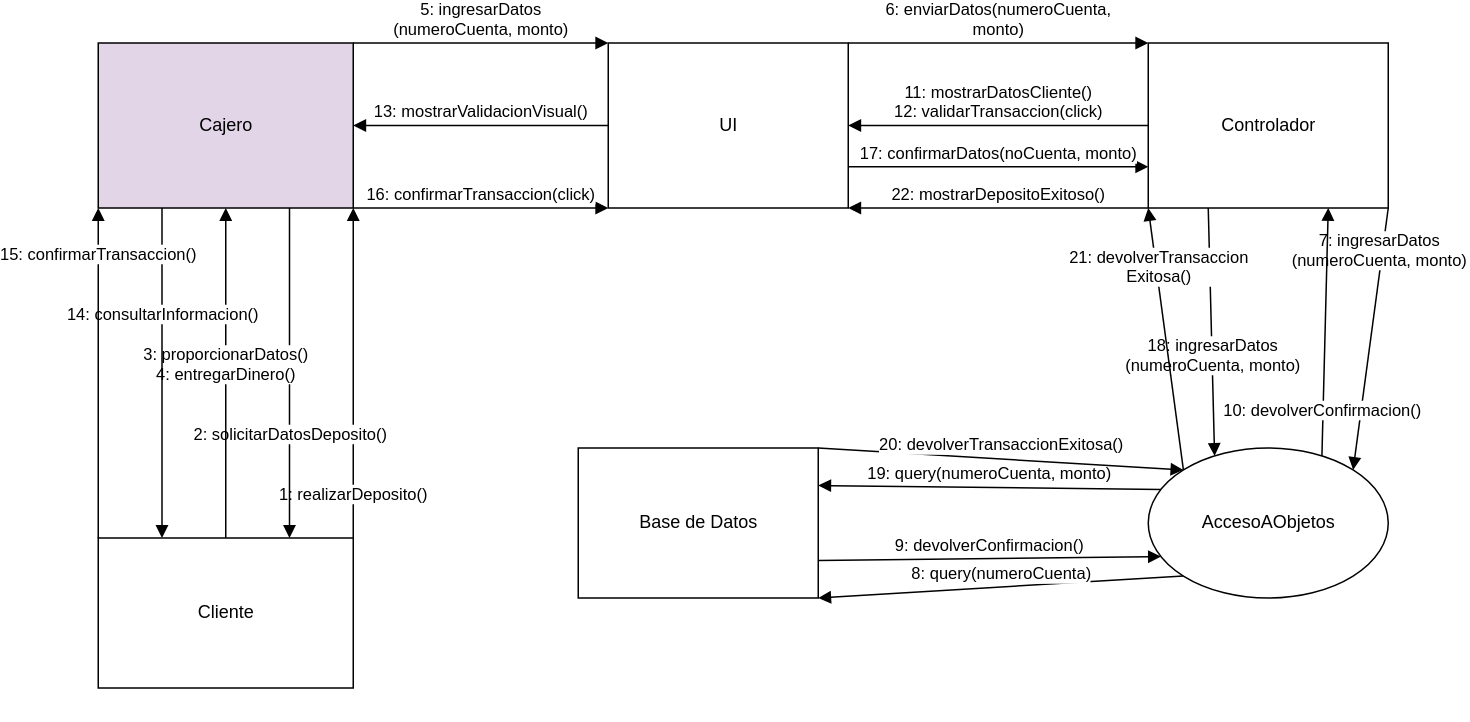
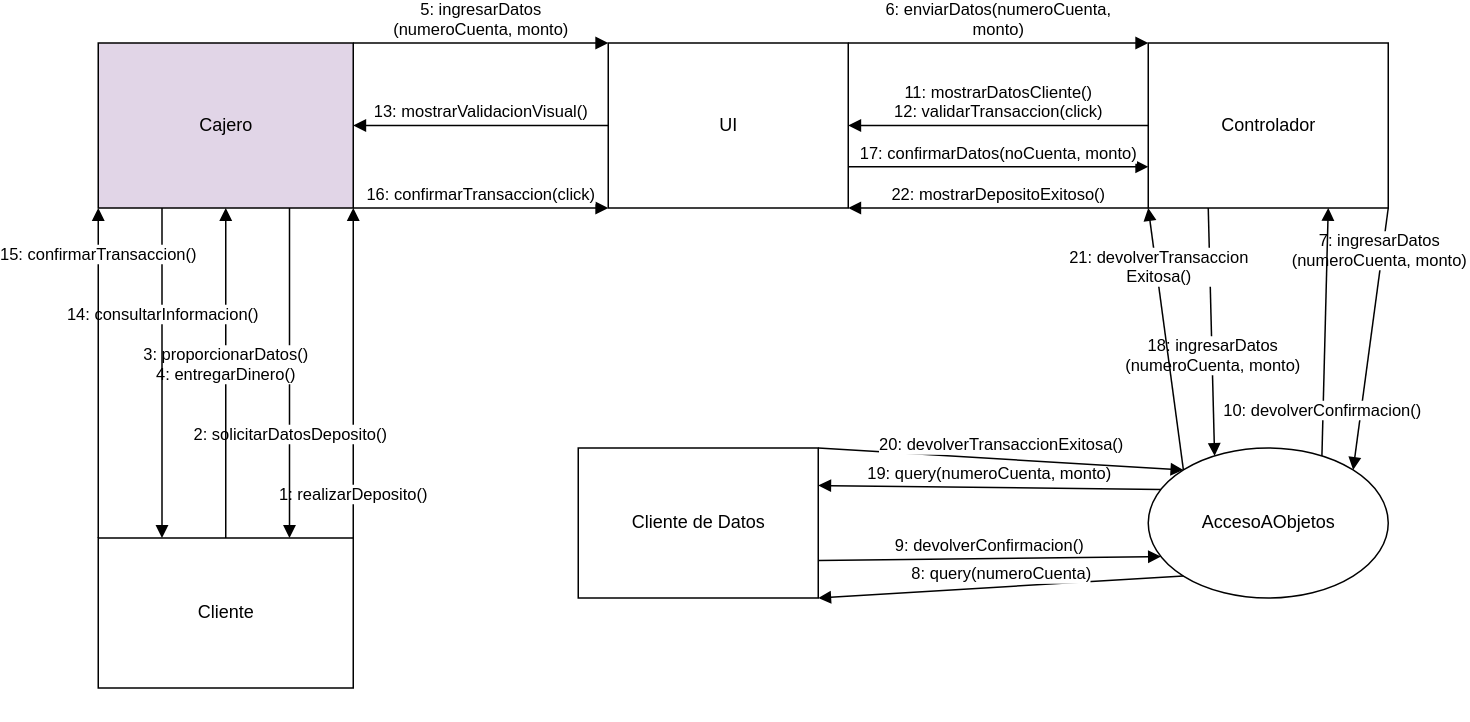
  <mxCell id="0" style=";html=1;" />
  <mxCell id="1" style=";html=1;" parent="0" />
  <mxCell id="2" value="Cajero" style="html=1;fillColor=#e1d5e7;" parent="1" vertex="1"><mxGeometry x="20" y="20" width="170" height="110" as="geometry" /></mxCell>
  <mxCell id="3" value="UI" style="html=1;" parent="1" vertex="1"><mxGeometry x="360" y="20" width="160" height="110" as="geometry" /></mxCell>
  <mxCell id="4" value="Controlador" style="html=1;" parent="1" vertex="1"><mxGeometry x="720" y="20" width="160" height="110" as="geometry" /></mxCell>
  <mxCell id="5" value="AccesoAObjetos" style="ellipse;html=1;" parent="1" vertex="1"><mxGeometry x="720" y="290" width="160" height="100" as="geometry" /></mxCell>
- <mxCell id="6" value="Base de Datos" style="html=1;" parent="1" vertex="1"><mxGeometry x="340" y="290" width="160" height="100" as="geometry" /></mxCell>
+ <mxCell id="6" value="Cliente de Datos" style="html=1;" parent="1" vertex="1"><mxGeometry x="340" y="290" width="160" height="100" as="geometry" /></mxCell>
  <mxCell id="7" value="5: ingresarDatos&lt;br&gt;(numeroCuenta, monto)" style="html=1;verticalAlign=bottom;endArrow=block;exitX=1;exitY=0;exitDx=0;exitDy=0;entryX=0;entryY=0;entryDx=0;entryDy=0;" parent="1" source="2" target="3" edge="1"><mxGeometry width="80" relative="1" as="geometry"><mxPoint x="480" y="110" as="sourcePoint" /><mxPoint x="560" y="110" as="targetPoint" /></mxGeometry></mxCell>
  <mxCell id="8" value="6: enviarDatos(numeroCuenta,&lt;br&gt;monto)" style="html=1;verticalAlign=bottom;endArrow=block;exitX=1;exitY=0;exitDx=0;exitDy=0;entryX=0;entryY=0;entryDx=0;entryDy=0;" parent="1" source="3" target="4" edge="1"><mxGeometry width="80" relative="1" as="geometry"><mxPoint x="519" y="55" as="sourcePoint" /><mxPoint x="719" y="55" as="targetPoint" /></mxGeometry></mxCell>
  <mxCell id="9" value="7: ingresarDatos&lt;br&gt;(numeroCuenta, monto)" style="html=1;verticalAlign=bottom;endArrow=block;exitX=1;exitY=1;exitDx=0;exitDy=0;entryX=1;entryY=0;entryDx=0;entryDy=0;" parent="1" source="4" target="5" edge="1"><mxGeometry x="-0.5" width="80" relative="1" as="geometry"><mxPoint x="750" y="120" as="sourcePoint" /><mxPoint x="830" y="120" as="targetPoint" /><mxPoint as="offset" /></mxGeometry></mxCell>
  <mxCell id="10" value="8: query(numeroCuenta)" style="html=1;verticalAlign=bottom;endArrow=block;exitX=0;exitY=1;exitDx=0;exitDy=0;entryX=1;entryY=1;entryDx=0;entryDy=0;" parent="1" source="5" target="6" edge="1"><mxGeometry width="80" relative="1" as="geometry"><mxPoint x="550" y="370" as="sourcePoint" /><mxPoint x="630" y="370" as="targetPoint" /></mxGeometry></mxCell>
  <mxCell id="11" value="9: devolverConfirmacion()" style="html=1;verticalAlign=bottom;endArrow=block;exitX=1;exitY=0.75;exitDx=0;exitDy=0;entryX=0;entryY=0.75;entryDx=0;entryDy=0;" parent="1" source="6" target="5" edge="1"><mxGeometry width="80" relative="1" as="geometry"><mxPoint x="550" y="310" as="sourcePoint" /><mxPoint x="630" y="310" as="targetPoint" /></mxGeometry></mxCell>
  <mxCell id="12" value="10: devolverConfirmacion()" style="html=1;verticalAlign=bottom;endArrow=block;entryX=0.75;entryY=1;entryDx=0;entryDy=0;exitX=0.75;exitY=0;exitDx=0;exitDy=0;" parent="1" source="5" target="4" edge="1"><mxGeometry x="-0.75" width="80" relative="1" as="geometry"><mxPoint x="760" y="290" as="sourcePoint" /><mxPoint x="580" y="170" as="targetPoint" /><mxPoint as="offset" /></mxGeometry></mxCell>
  <mxCell id="13" value="11: mostrarDatosCliente()&lt;br&gt;12: validarTransaccion(click)" style="html=1;verticalAlign=bottom;endArrow=block;entryX=1;entryY=0.5;entryDx=0;entryDy=0;" parent="1" source="4" target="3" edge="1"><mxGeometry width="80" relative="1" as="geometry"><mxPoint x="500" y="170" as="sourcePoint" /><mxPoint x="580" y="170" as="targetPoint" /></mxGeometry></mxCell>
  <mxCell id="14" value="Cliente" style="html=1;" parent="1" vertex="1"><mxGeometry x="20" y="350" width="170" height="100" as="geometry" /></mxCell>
  <mxCell id="15" value="1: realizarDeposito()" style="html=1;verticalAlign=bottom;endArrow=block;exitX=1;exitY=0;exitDx=0;exitDy=0;entryX=1;entryY=1;entryDx=0;entryDy=0;" parent="1" source="14" target="2" edge="1"><mxGeometry x="-0.818" width="80" relative="1" as="geometry"><mxPoint x="200" y="30" as="sourcePoint" /><mxPoint x="280" y="30" as="targetPoint" /><mxPoint as="offset" /></mxGeometry></mxCell>
  <mxCell id="16" value="2: solicitarDatosDeposito()" style="html=1;verticalAlign=bottom;endArrow=block;exitX=0.75;exitY=1;exitDx=0;exitDy=0;entryX=0.75;entryY=0;entryDx=0;entryDy=0;" parent="1" source="2" target="14" edge="1"><mxGeometry x="0.455" width="80" relative="1" as="geometry"><mxPoint x="200" y="30" as="sourcePoint" /><mxPoint x="280" y="30" as="targetPoint" /><mxPoint as="offset" /></mxGeometry></mxCell>
  <mxCell id="17" value="3: proporcionarDatos()&lt;br&gt;4: entregarDinero()" style="html=1;verticalAlign=bottom;endArrow=block;entryX=0.5;entryY=1;entryDx=0;entryDy=0;exitX=0.5;exitY=0;exitDx=0;exitDy=0;" parent="1" source="14" target="2" edge="1"><mxGeometry x="-0.091" width="80" relative="1" as="geometry"><mxPoint x="200" y="30" as="sourcePoint" /><mxPoint x="280" y="30" as="targetPoint" /><mxPoint as="offset" /></mxGeometry></mxCell>
  <mxCell id="18" value="17: confirmarDatos(noCuenta, monto)" style="html=1;verticalAlign=bottom;endArrow=block;entryX=0;entryY=0.75;entryDx=0;entryDy=0;exitX=1;exitY=0.75;exitDx=0;exitDy=0;" parent="1" source="3" target="4" edge="1"><mxGeometry width="80" relative="1" as="geometry"><mxPoint x="700" y="190" as="sourcePoint" /><mxPoint x="550" y="150" as="targetPoint" /></mxGeometry></mxCell>
  <mxCell id="19" value="13: mostrarValidacionVisual()" style="html=1;verticalAlign=bottom;endArrow=block;entryX=1;entryY=0.5;entryDx=0;entryDy=0;exitX=0;exitY=0.5;exitDx=0;exitDy=0;" parent="1" source="3" target="2" edge="1"><mxGeometry width="80" relative="1" as="geometry"><mxPoint x="420" y="230" as="sourcePoint" /><mxPoint x="500" y="230" as="targetPoint" /></mxGeometry></mxCell>
  <mxCell id="20" value="14: consultarInformacion()" style="html=1;verticalAlign=bottom;endArrow=block;exitX=0.25;exitY=1;exitDx=0;exitDy=0;entryX=0.25;entryY=0;entryDx=0;entryDy=0;" parent="1" source="2" target="14" edge="1"><mxGeometry x="-0.273" width="80" relative="1" as="geometry"><mxPoint x="270" y="230" as="sourcePoint" /><mxPoint x="350" y="230" as="targetPoint" /><mxPoint as="offset" /></mxGeometry></mxCell>
  <mxCell id="21" value="15: confirmarTransaccion()" style="html=1;verticalAlign=bottom;endArrow=block;exitX=0;exitY=0;exitDx=0;exitDy=0;entryX=0;entryY=1;entryDx=0;entryDy=0;" parent="1" source="14" target="2" edge="1"><mxGeometry x="0.636" width="80" relative="1" as="geometry"><mxPoint x="270" y="230" as="sourcePoint" /><mxPoint x="350" y="230" as="targetPoint" /><mxPoint as="offset" /></mxGeometry></mxCell>
  <mxCell id="22" value="16: confirmarTransaccion(click)" style="html=1;verticalAlign=bottom;endArrow=block;exitX=1;exitY=1;exitDx=0;exitDy=0;entryX=0;entryY=1;entryDx=0;entryDy=0;" parent="1" source="2" target="3" edge="1"><mxGeometry width="80" relative="1" as="geometry"><mxPoint x="270" y="200" as="sourcePoint" /><mxPoint x="350" y="200" as="targetPoint" /></mxGeometry></mxCell>
  <mxCell id="23" value="18: ingresarDatos&lt;br&gt;(numeroCuenta, monto)" style="html=1;verticalAlign=bottom;endArrow=block;exitX=0.25;exitY=1;exitDx=0;exitDy=0;entryX=0.25;entryY=0;entryDx=0;entryDy=0;" parent="1" source="4" target="5" edge="1"><mxGeometry x="0.375" width="80" relative="1" as="geometry"><mxPoint x="670" y="200" as="sourcePoint" /><mxPoint x="750" y="200" as="targetPoint" /><mxPoint as="offset" /></mxGeometry></mxCell>
  <mxCell id="24" value="19: query(numeroCuenta, monto)" style="html=1;verticalAlign=bottom;endArrow=block;exitX=0;exitY=0.25;exitDx=0;exitDy=0;entryX=1;entryY=0.25;entryDx=0;entryDy=0;" parent="1" source="5" target="6" edge="1"><mxGeometry width="80" relative="1" as="geometry"><mxPoint x="670" y="200" as="sourcePoint" /><mxPoint x="750" y="200" as="targetPoint" /></mxGeometry></mxCell>
  <mxCell id="25" value="20: devolverTransaccionExitosa()" style="html=1;verticalAlign=bottom;endArrow=block;exitX=1;exitY=0;exitDx=0;exitDy=0;entryX=0;entryY=0;entryDx=0;entryDy=0;" parent="1" source="6" target="5" edge="1"><mxGeometry width="80" relative="1" as="geometry"><mxPoint x="670" y="200" as="sourcePoint" /><mxPoint x="750" y="200" as="targetPoint" /></mxGeometry></mxCell>
  <mxCell id="26" value="21: devolverTransaccion&lt;br&gt;Exitosa()" style="html=1;verticalAlign=bottom;endArrow=block;exitX=0;exitY=0;exitDx=0;exitDy=0;entryX=0;entryY=1;entryDx=0;entryDy=0;" parent="1" source="5" target="4" edge="1"><mxGeometry x="0.375" width="80" relative="1" as="geometry"><mxPoint x="670" y="200" as="sourcePoint" /><mxPoint x="750" y="200" as="targetPoint" /><mxPoint as="offset" /></mxGeometry></mxCell>
  <mxCell id="27" value="22: mostrarDepositoExitoso()" style="html=1;verticalAlign=bottom;endArrow=block;exitX=0;exitY=1;exitDx=0;exitDy=0;entryX=1;entryY=1;entryDx=0;entryDy=0;" parent="1" source="4" target="3" edge="1"><mxGeometry width="80" relative="1" as="geometry"><mxPoint x="610" y="200" as="sourcePoint" /><mxPoint x="690" y="200" as="targetPoint" /></mxGeometry></mxCell>
